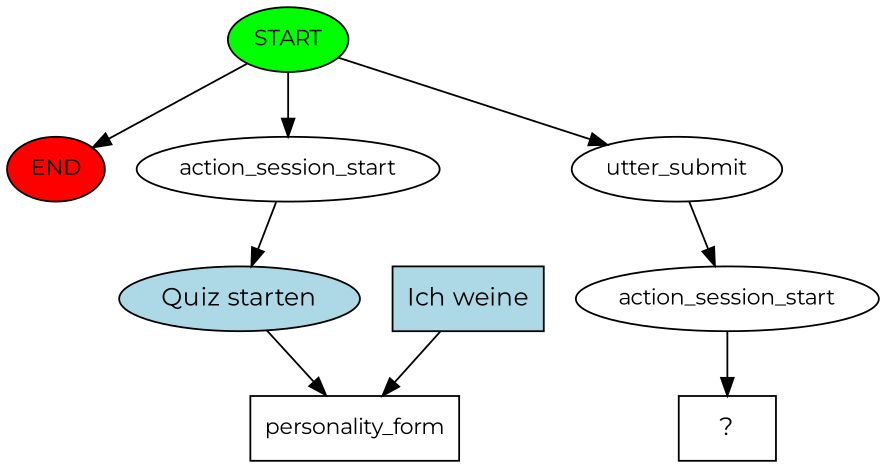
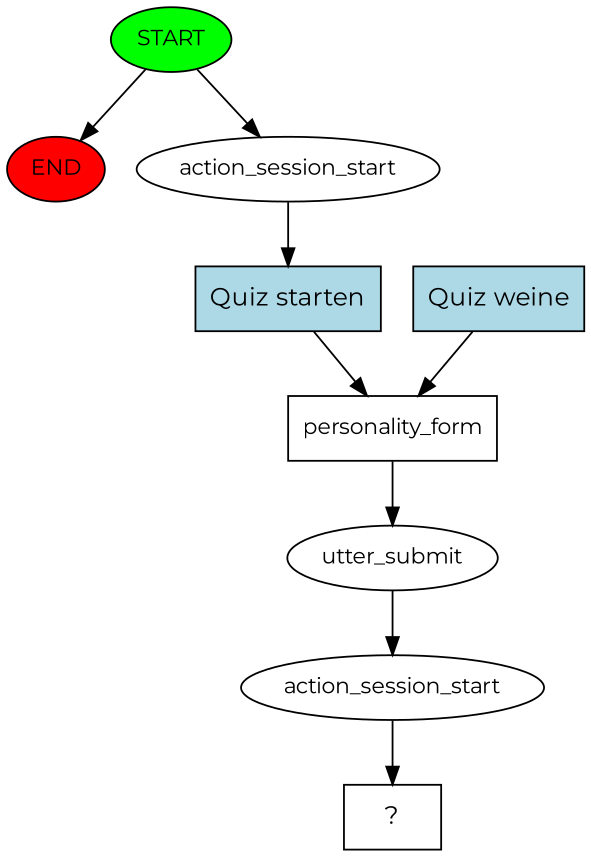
  digraph {
    fontname=Montserrat
    node [fontname=Montserrat fontsize=12]
    edge [fontname=Montserrat]
    n1 [fillcolor=green label=START style=filled]
    n2 [fillcolor=red label=END style=filled]
    n3 [label=action_session_start]
-   n4 [fillcolor=lightblue label="Quiz starten" shape=ellipse style=filled fontsize=""]
+   n4 [fillcolor=lightblue label="Quiz starten" shape=rect style=filled fontsize=""]
    n5 [label=personality_form shape=box]
    n6 [label=utter_submit]
    n7 [label=action_session_start]
-   n8 [fillcolor=lightblue label="Ich weine" shape=rect style=filled fontsize=""]
+   n8 [fillcolor=lightblue label="Quiz weine" shape=rect style=filled fontsize=""]
    n9 [label="  ?  " shape=rect fontsize=""]
    n1 -> n2
    n1 -> n3
    n3 -> n4
    n4 -> n5
-   n1 -> n6
+   n5 -> n6
    n6 -> n7
    n7 -> n9
    n8 -> n5
  }
